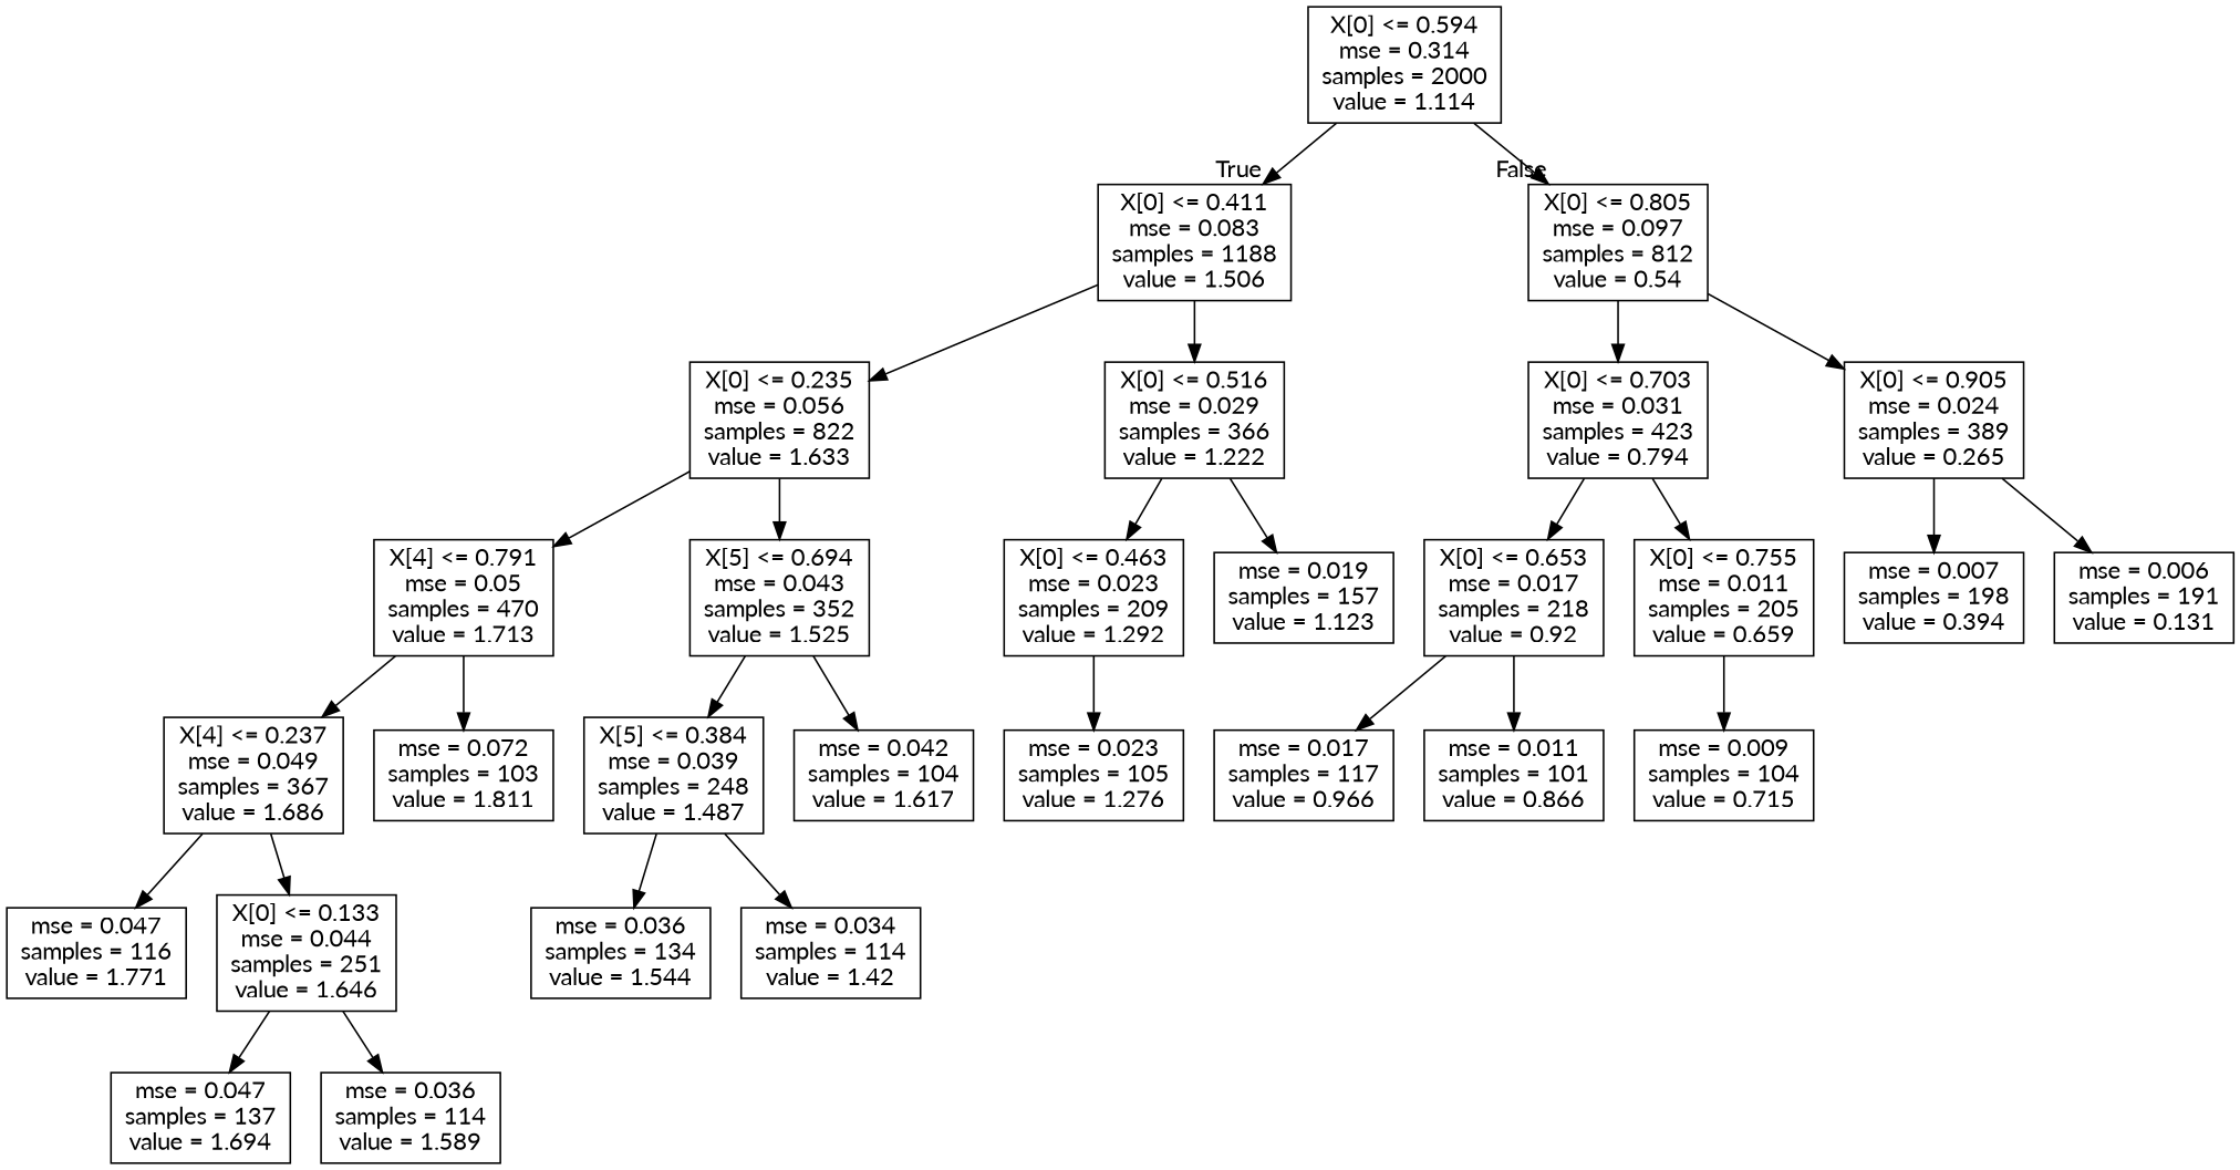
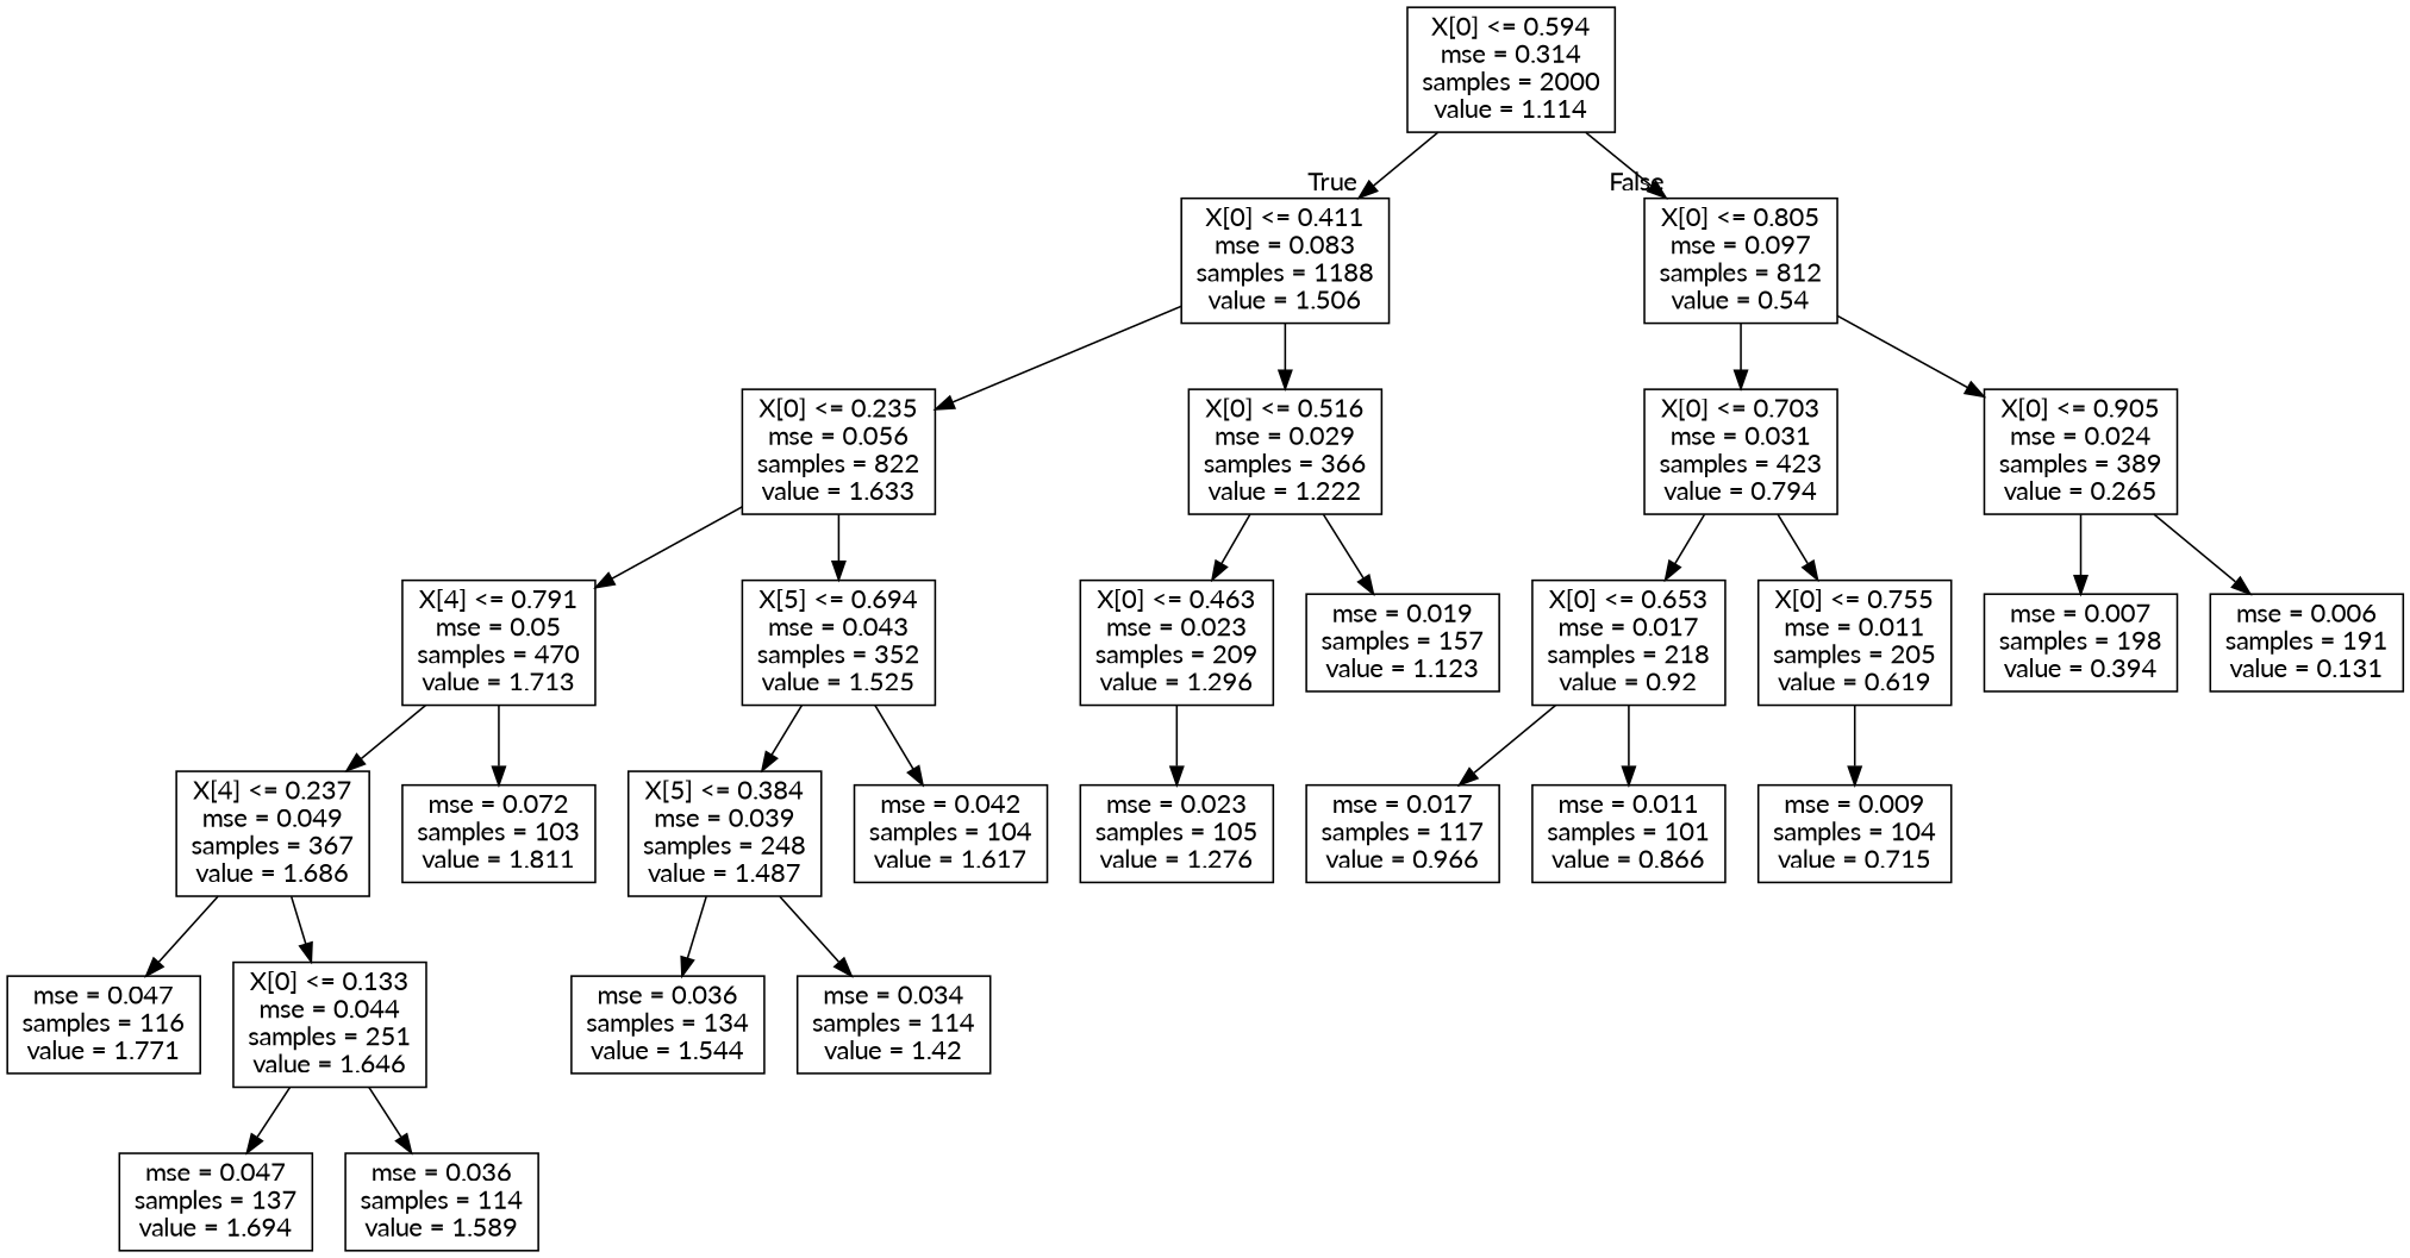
  digraph {
    fontname=Lato
    node [fontname=Lato shape=box]
    edge [fontname=Lato]
    n1 [label="X[0] <= 0.594\nmse = 0.314\nsamples = 2000\nvalue = 1.114"]
    n2 [label="X[0] <= 0.411\nmse = 0.083\nsamples = 1188\nvalue = 1.506"]
    n3 [label="X[0] <= 0.805\nmse = 0.097\nsamples = 812\nvalue = 0.54"]
    n4 [label="X[0] <= 0.235\nmse = 0.056\nsamples = 822\nvalue = 1.633"]
    n5 [label="X[0] <= 0.516\nmse = 0.029\nsamples = 366\nvalue = 1.222"]
    n6 [label="X[0] <= 0.703\nmse = 0.031\nsamples = 423\nvalue = 0.794"]
    n7 [label="X[0] <= 0.905\nmse = 0.024\nsamples = 389\nvalue = 0.265"]
    n8 [label="X[4] <= 0.791\nmse = 0.05\nsamples = 470\nvalue = 1.713"]
    n9 [label="X[5] <= 0.694\nmse = 0.043\nsamples = 352\nvalue = 1.525"]
-   n10 [label="X[0] <= 0.463\nmse = 0.023\nsamples = 209\nvalue = 1.292"]
+   n10 [label="X[0] <= 0.463\nmse = 0.023\nsamples = 209\nvalue = 1.296"]
    n11 [label="mse = 0.019\nsamples = 157\nvalue = 1.123"]
    n12 [label="X[4] <= 0.237\nmse = 0.049\nsamples = 367\nvalue = 1.686"]
    n13 [label="mse = 0.072\nsamples = 103\nvalue = 1.811"]
    n14 [label="X[5] <= 0.384\nmse = 0.039\nsamples = 248\nvalue = 1.487"]
    n15 [label="mse = 0.042\nsamples = 104\nvalue = 1.617"]
    n16 [label="mse = 0.047\nsamples = 116\nvalue = 1.771"]
    n17 [label="X[0] <= 0.133\nmse = 0.044\nsamples = 251\nvalue = 1.646"]
    n18 [label="mse = 0.047\nsamples = 137\nvalue = 1.694"]
    n19 [label="mse = 0.036\nsamples = 114\nvalue = 1.589"]
    n20 [label="mse = 0.036\nsamples = 134\nvalue = 1.544"]
    n21 [label="mse = 0.034\nsamples = 114\nvalue = 1.42"]
    n22 [label="mse = 0.023\nsamples = 105\nvalue = 1.276"]
    n23 [label="X[0] <= 0.653\nmse = 0.017\nsamples = 218\nvalue = 0.92"]
-   n24 [label="X[0] <= 0.755\nmse = 0.011\nsamples = 205\nvalue = 0.659"]
+   n24 [label="X[0] <= 0.755\nmse = 0.011\nsamples = 205\nvalue = 0.619"]
    n25 [label="mse = 0.007\nsamples = 198\nvalue = 0.394"]
    n26 [label="mse = 0.006\nsamples = 191\nvalue = 0.131"]
    n27 [label="mse = 0.017\nsamples = 117\nvalue = 0.966"]
    n28 [label="mse = 0.011\nsamples = 101\nvalue = 0.866"]
    n29 [label="mse = 0.009\nsamples = 104\nvalue = 0.715"]
    n1 -> n2 [headlabel=True labelangle=45 labeldistance=2.5]
    n1 -> n3 [headlabel=False labelangle=-45 labeldistance=2.5]
    n2 -> n4
    n2 -> n5
    n3 -> n6
    n3 -> n7
    n4 -> n8
    n4 -> n9
    n5 -> n10
    n5 -> n11
    n6 -> n23
    n6 -> n24
    n7 -> n25
    n7 -> n26
    n8 -> n12
    n8 -> n13
    n9 -> n14
    n9 -> n15
    n10 -> n22
    n12 -> n16
    n12 -> n17
    n14 -> n20
    n14 -> n21
    n17 -> n18
    n17 -> n19
    n23 -> n27
    n23 -> n28
    n24 -> n29
  }
